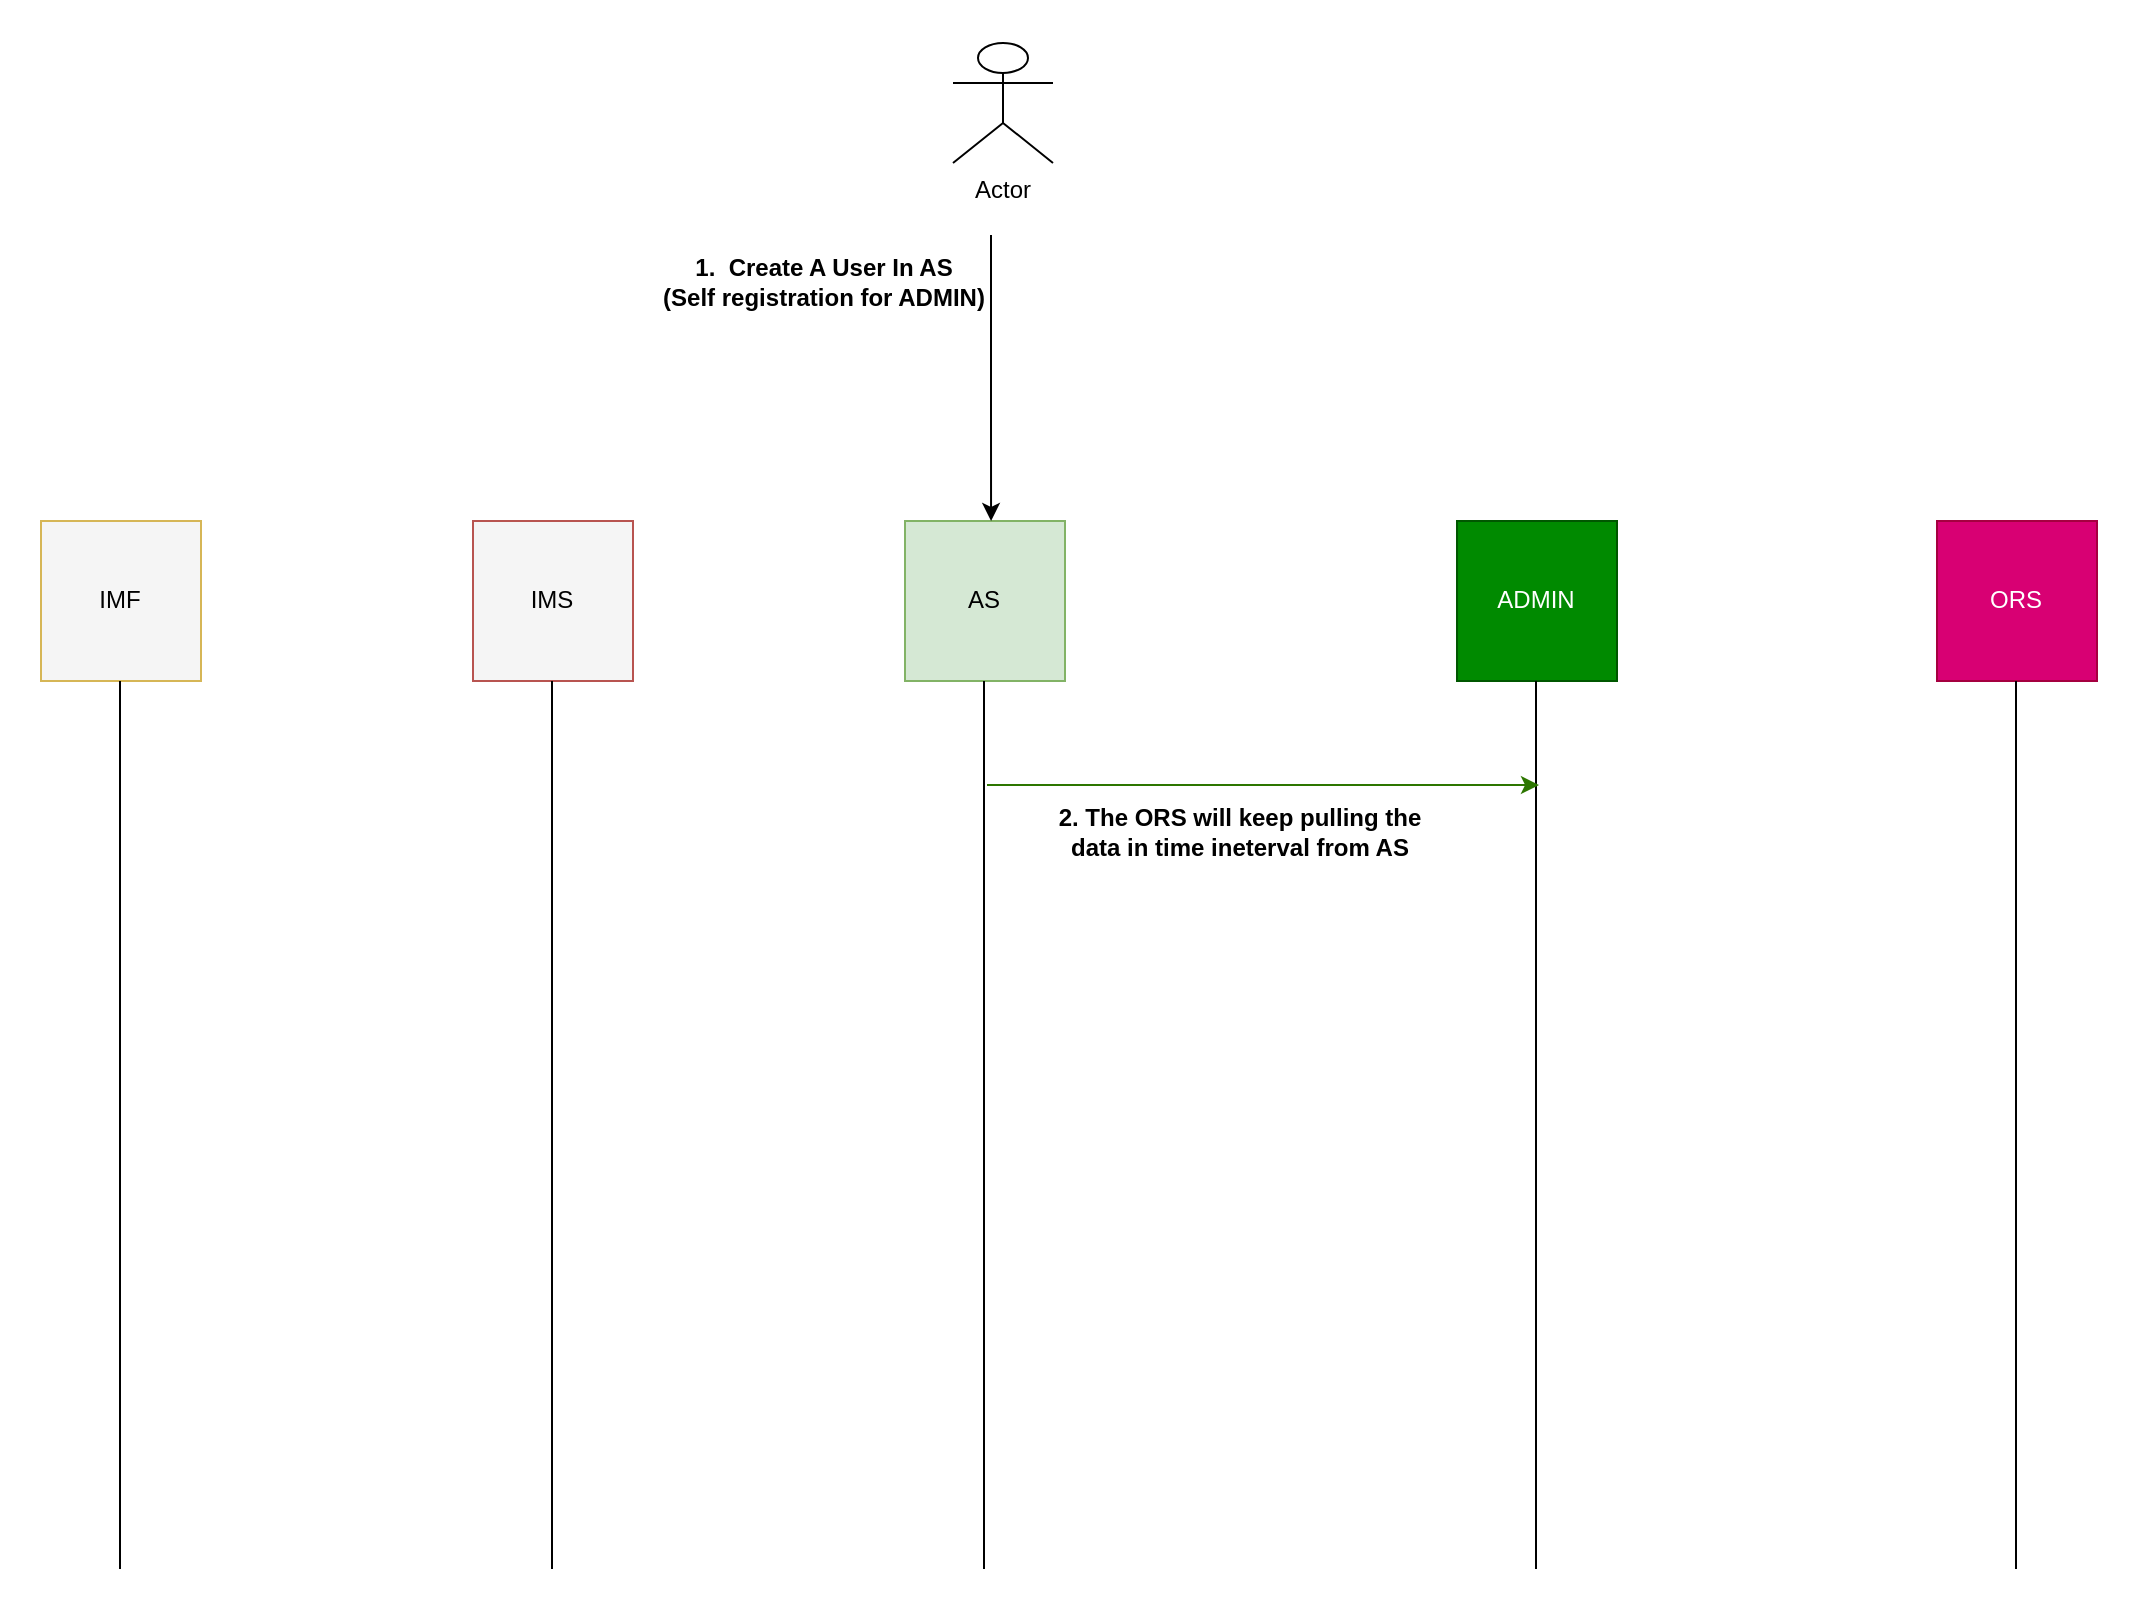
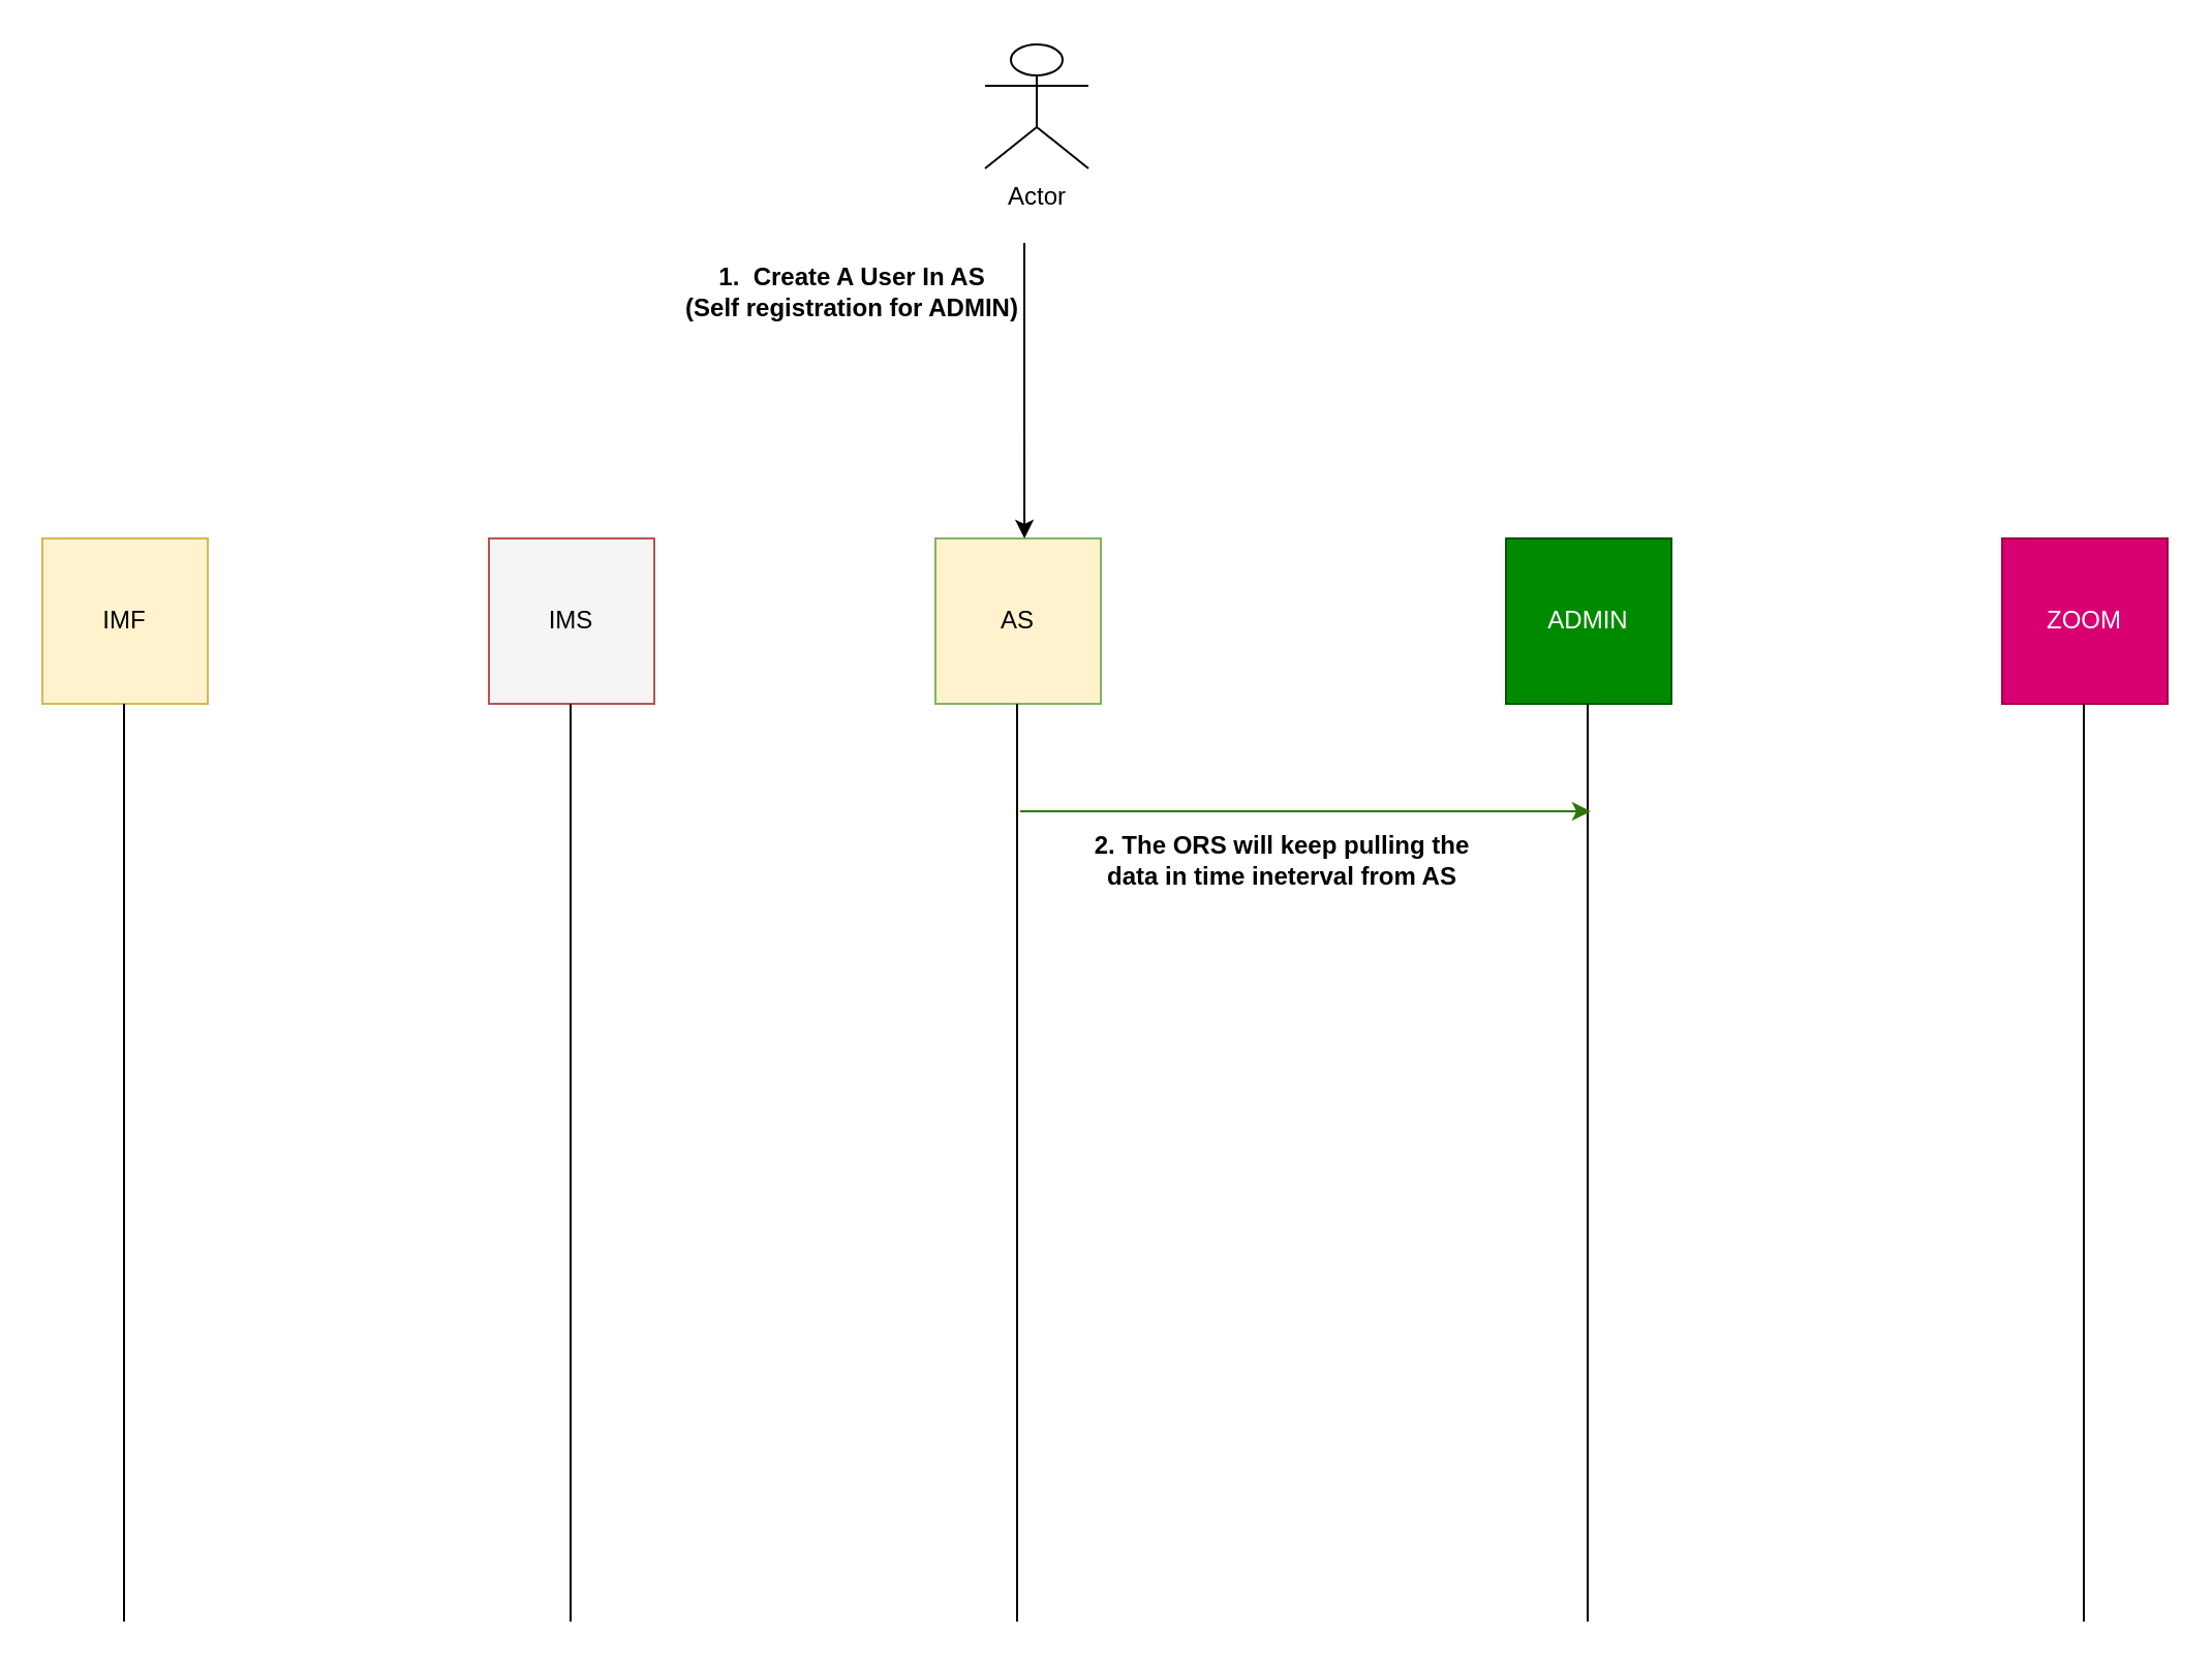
  <mxCell id="0" />
  <mxCell id="1" parent="0" />
  <mxCell id="2" value="ADMIN" style="whiteSpace=wrap;html=1;aspect=fixed;fillColor=#008a00;strokeColor=#005700;fontColor=#ffffff;" vertex="1" parent="1"><mxGeometry x="728" y="260" width="80" height="80" as="geometry" /></mxCell>
- <mxCell id="3" value="IMF" style="whiteSpace=wrap;html=1;aspect=fixed;fillColor=#f5f5f5;strokeColor=#d6b656;" vertex="1" parent="1"><mxGeometry x="20" y="260" width="80" height="80" as="geometry" /></mxCell>
- <mxCell id="4" value="AS" style="whiteSpace=wrap;html=1;aspect=fixed;fillColor=#d5e8d4;strokeColor=#82b366;" vertex="1" parent="1"><mxGeometry x="452" y="260" width="80" height="80" as="geometry" /></mxCell>
+ <mxCell id="3" value="IMF" style="whiteSpace=wrap;html=1;aspect=fixed;fillColor=#fff2cc;strokeColor=#d6b656;" vertex="1" parent="1"><mxGeometry x="20" y="260" width="80" height="80" as="geometry" /></mxCell>
+ <mxCell id="4" value="AS" style="whiteSpace=wrap;html=1;aspect=fixed;fillColor=#fff2cc;strokeColor=#82b366;" vertex="1" parent="1"><mxGeometry x="452" y="260" width="80" height="80" as="geometry" /></mxCell>
  <mxCell id="5" value="IMS" style="whiteSpace=wrap;html=1;aspect=fixed;fillColor=#f5f5f5;strokeColor=#b85450;" vertex="1" parent="1"><mxGeometry x="236" y="260" width="80" height="80" as="geometry" /></mxCell>
  <mxCell id="6" value="" style="endArrow=none;html=1;entryX=0.6;entryY=1.05;entryDx=0;entryDy=0;entryPerimeter=0;" edge="1" parent="1"><mxGeometry width="50" height="50" relative="1" as="geometry"><mxPoint x="59.5" y="784" as="sourcePoint" /><mxPoint x="59.5" y="340" as="targetPoint" /></mxGeometry></mxCell>
  <mxCell id="7" value="" style="endArrow=none;html=1;entryX=0.6;entryY=1.05;entryDx=0;entryDy=0;entryPerimeter=0;" edge="1" parent="1"><mxGeometry width="50" height="50" relative="1" as="geometry"><mxPoint x="275.5" y="784" as="sourcePoint" /><mxPoint x="275.5" y="340" as="targetPoint" /></mxGeometry></mxCell>
  <mxCell id="8" value="" style="endArrow=none;html=1;entryX=0.6;entryY=1.05;entryDx=0;entryDy=0;entryPerimeter=0;" edge="1" parent="1"><mxGeometry width="50" height="50" relative="1" as="geometry"><mxPoint x="491.5" y="784" as="sourcePoint" /><mxPoint x="491.5" y="340" as="targetPoint" /></mxGeometry></mxCell>
  <mxCell id="9" value="" style="endArrow=none;html=1;entryX=0.6;entryY=1.05;entryDx=0;entryDy=0;entryPerimeter=0;" edge="1" parent="1"><mxGeometry width="50" height="50" relative="1" as="geometry"><mxPoint x="767.5" y="784" as="sourcePoint" /><mxPoint x="767.5" y="340" as="targetPoint" /></mxGeometry></mxCell>
- <mxCell id="10" value="ORS" style="whiteSpace=wrap;html=1;aspect=fixed;fillColor=#d80073;strokeColor=#A50040;fontColor=#ffffff;" vertex="1" parent="1"><mxGeometry x="968" y="260" width="80" height="80" as="geometry" /></mxCell>
+ <mxCell id="10" value="ZOOM" style="whiteSpace=wrap;html=1;aspect=fixed;fillColor=#d80073;strokeColor=#A50040;fontColor=#ffffff;" vertex="1" parent="1"><mxGeometry x="968" y="260" width="80" height="80" as="geometry" /></mxCell>
  <mxCell id="11" value="" style="endArrow=none;html=1;entryX=0.6;entryY=1.05;entryDx=0;entryDy=0;entryPerimeter=0;" edge="1" parent="1"><mxGeometry width="50" height="50" relative="1" as="geometry"><mxPoint x="1007.5" y="784" as="sourcePoint" /><mxPoint x="1007.5" y="340" as="targetPoint" /></mxGeometry></mxCell>
  <mxCell id="12" value="Actor" style="shape=umlActor;verticalLabelPosition=bottom;verticalAlign=top;html=1;outlineConnect=0;" vertex="1" parent="1"><mxGeometry x="476" y="20.96" width="50" height="60" as="geometry" /></mxCell>
  <mxCell id="13" value="" style="endArrow=classic;html=1;entryX=0.388;entryY=-0.012;entryDx=0;entryDy=0;entryPerimeter=0;" edge="1" parent="1"><mxGeometry width="50" height="50" relative="1" as="geometry"><mxPoint x="495" y="116.96" as="sourcePoint" /><mxPoint x="495.04" y="260" as="targetPoint" /><Array as="points"><mxPoint x="495" y="212.96" /></Array></mxGeometry></mxCell>
  <mxCell id="14" value="&lt;div&gt;1.&amp;nbsp; Create A User In AS&lt;/div&gt;&lt;div&gt;(Self registration for ADMIN)&lt;/div&gt;" style="text;html=1;strokeColor=none;fillColor=none;align=center;verticalAlign=middle;whiteSpace=wrap;rounded=0;fontStyle=1" vertex="1" parent="1"><mxGeometry x="308" y="116.96" width="208" height="48" as="geometry" /></mxCell>
  <mxCell id="15" value="2. The ORS will keep pulling the data in time ineterval from AS " style="text;html=1;strokeColor=none;fillColor=none;align=center;verticalAlign=middle;whiteSpace=wrap;rounded=0;fontStyle=1" vertex="1" parent="1"><mxGeometry x="516" y="392" width="208" height="48" as="geometry" /></mxCell>
  <mxCell id="16" value="" style="endArrow=classic;html=1;fillColor=#60a917;strokeColor=#2D7600;" edge="1" parent="1"><mxGeometry width="50" height="50" relative="1" as="geometry"><mxPoint x="493" y="392" as="sourcePoint" /><mxPoint x="769" y="392" as="targetPoint" /></mxGeometry></mxCell>
